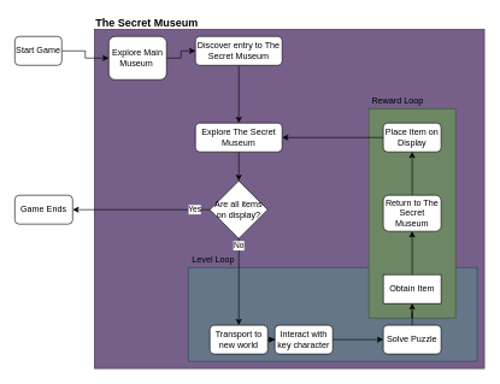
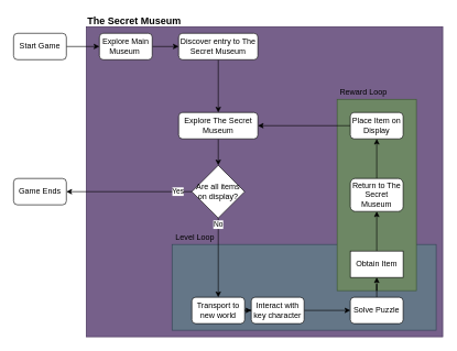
  <mxCell id="0" />
  <mxCell id="1" parent="0" />
  <mxCell id="2" value="" style="rounded=0;whiteSpace=wrap;html=1;fillColor=#76608a;strokeColor=#432D57;fontColor=#ffffff;" vertex="1" parent="1"><mxGeometry x="130" y="40" width="540" height="470" as="geometry" /></mxCell>
  <mxCell id="3" value="" style="rounded=0;whiteSpace=wrap;html=1;fillColor=#647687;strokeColor=#314354;fontColor=#ffffff;" vertex="1" parent="1"><mxGeometry x="260" y="370" width="400" height="130" as="geometry" /></mxCell>
  <mxCell id="4" value="" style="rounded=0;whiteSpace=wrap;html=1;fillColor=#6d8764;strokeColor=#3A5431;fontColor=#ffffff;" vertex="1" parent="1"><mxGeometry x="510" y="150" width="120" height="290" as="geometry" /></mxCell>
  <mxCell id="5" value="" style="edgeStyle=orthogonalEdgeStyle;rounded=0;orthogonalLoop=1;jettySize=auto;html=1;" edge="1" parent="1" source="6" target="8"><mxGeometry relative="1" as="geometry" /></mxCell>
- <mxCell id="6" value="Start Game" style="rounded=1;whiteSpace=wrap;html=1;" vertex="1" parent="1"><mxGeometry x="20" y="50" width="65" height="40" as="geometry" /></mxCell>
+ <mxCell id="6" value="Start Game" style="rounded=1;whiteSpace=wrap;html=1;" vertex="1" parent="1"><mxGeometry x="20" y="50" width="80" height="40" as="geometry" /></mxCell>
  <mxCell id="7" value="" style="edgeStyle=orthogonalEdgeStyle;rounded=0;orthogonalLoop=1;jettySize=auto;html=1;" edge="1" parent="1" source="8" target="10"><mxGeometry relative="1" as="geometry" /></mxCell>
- <mxCell id="8" value="Explore Main Museum&amp;nbsp;" style="whiteSpace=wrap;html=1;rounded=1;" vertex="1" parent="1"><mxGeometry x="150" y="50" width="80" height="60" as="geometry" /></mxCell>
+ <mxCell id="8" value="Explore Main Museum&amp;nbsp;" style="whiteSpace=wrap;html=1;rounded=1;" vertex="1" parent="1"><mxGeometry x="150" y="50" width="80" height="40" as="geometry" /></mxCell>
  <mxCell id="9" value="" style="edgeStyle=orthogonalEdgeStyle;rounded=0;orthogonalLoop=1;jettySize=auto;html=1;" edge="1" parent="1" source="10" target="20"><mxGeometry relative="1" as="geometry" /></mxCell>
  <mxCell id="10" value="Discover entry to The Secret Museum" style="whiteSpace=wrap;html=1;rounded=1;" vertex="1" parent="1"><mxGeometry x="270" y="50" width="120" height="40" as="geometry" /></mxCell>
  <mxCell id="11" value="" style="edgeStyle=orthogonalEdgeStyle;rounded=0;orthogonalLoop=1;jettySize=auto;html=1;" edge="1" parent="1" source="12" target="14"><mxGeometry relative="1" as="geometry" /></mxCell>
  <mxCell id="12" value="Transport to new world" style="whiteSpace=wrap;html=1;rounded=1;" vertex="1" parent="1"><mxGeometry x="290" y="450" width="80" height="40" as="geometry" /></mxCell>
  <mxCell id="13" value="" style="edgeStyle=orthogonalEdgeStyle;rounded=0;orthogonalLoop=1;jettySize=auto;html=1;" edge="1" parent="1" source="14" target="16"><mxGeometry relative="1" as="geometry" /></mxCell>
  <mxCell id="14" value="Interact with key character" style="whiteSpace=wrap;html=1;rounded=1;" vertex="1" parent="1"><mxGeometry x="380" y="450" width="80" height="40" as="geometry" /></mxCell>
  <mxCell id="15" value="" style="edgeStyle=orthogonalEdgeStyle;rounded=0;orthogonalLoop=1;jettySize=auto;html=1;entryX=0.5;entryY=1;entryDx=0;entryDy=0;" edge="1" parent="1" source="16" target="18"><mxGeometry relative="1" as="geometry"><mxPoint x="570" y="430" as="targetPoint" /></mxGeometry></mxCell>
  <mxCell id="16" value="Solve Puzzle" style="whiteSpace=wrap;html=1;rounded=1;" vertex="1" parent="1"><mxGeometry x="530" y="450" width="80" height="40" as="geometry" /></mxCell>
  <mxCell id="17" value="" style="edgeStyle=orthogonalEdgeStyle;rounded=0;orthogonalLoop=1;jettySize=auto;html=1;" edge="1" parent="1" source="18" target="24"><mxGeometry relative="1" as="geometry" /></mxCell>
  <mxCell id="18" value="Obtain Item" style="whiteSpace=wrap;html=1;rounded=0;" vertex="1" parent="1"><mxGeometry x="530" y="380" width="80" height="40" as="geometry" /></mxCell>
  <mxCell id="19" value="" style="edgeStyle=orthogonalEdgeStyle;rounded=0;orthogonalLoop=1;jettySize=auto;html=1;entryX=0.5;entryY=0;entryDx=0;entryDy=0;" edge="1" parent="1" source="20" target="28"><mxGeometry relative="1" as="geometry"><mxPoint x="360" y="490" as="targetPoint" /></mxGeometry></mxCell>
  <mxCell id="20" value="Explore The Secret Museum" style="whiteSpace=wrap;html=1;rounded=1;" vertex="1" parent="1"><mxGeometry x="270" y="170" width="120" height="40" as="geometry" /></mxCell>
  <mxCell id="21" style="edgeStyle=orthogonalEdgeStyle;rounded=0;orthogonalLoop=1;jettySize=auto;html=1;entryX=1;entryY=0.5;entryDx=0;entryDy=0;" edge="1" parent="1" source="22" target="20"><mxGeometry relative="1" as="geometry" /></mxCell>
  <mxCell id="22" value="Place Item on Display" style="whiteSpace=wrap;html=1;rounded=1;" vertex="1" parent="1"><mxGeometry x="530" y="170" width="80" height="40" as="geometry" /></mxCell>
  <mxCell id="23" style="edgeStyle=orthogonalEdgeStyle;rounded=0;orthogonalLoop=1;jettySize=auto;html=1;" edge="1" parent="1" source="24" target="22"><mxGeometry relative="1" as="geometry" /></mxCell>
  <mxCell id="24" value="Return to The Secret Museum" style="whiteSpace=wrap;html=1;rounded=1;" vertex="1" parent="1"><mxGeometry x="530" y="270" width="80" height="50" as="geometry" /></mxCell>
  <mxCell id="25" value="Game Ends" style="rounded=1;whiteSpace=wrap;html=1;" vertex="1" parent="1"><mxGeometry x="20" y="270" width="80" height="40" as="geometry" /></mxCell>
  <mxCell id="26" value="Yes" style="edgeStyle=orthogonalEdgeStyle;rounded=0;orthogonalLoop=1;jettySize=auto;html=1;entryX=1;entryY=0.5;entryDx=0;entryDy=0;" edge="1" parent="1" source="28" target="25"><mxGeometry x="-0.778" relative="1" as="geometry"><mxPoint as="offset" /></mxGeometry></mxCell>
  <mxCell id="27" value="No" style="edgeStyle=orthogonalEdgeStyle;rounded=0;orthogonalLoop=1;jettySize=auto;html=1;" edge="1" parent="1" source="28" target="12"><mxGeometry x="-0.833" relative="1" as="geometry"><mxPoint as="offset" /></mxGeometry></mxCell>
  <mxCell id="28" value="Are all items on display?" style="rhombus;whiteSpace=wrap;html=1;" vertex="1" parent="1"><mxGeometry x="290" y="250" width="80" height="80" as="geometry" /></mxCell>
  <mxCell id="29" value="Level Loop" style="text;html=1;strokeColor=none;fillColor=none;align=center;verticalAlign=middle;whiteSpace=wrap;rounded=0;" vertex="1" parent="1"><mxGeometry x="260" y="350" width="70" height="20" as="geometry" /></mxCell>
  <mxCell id="30" value="Reward Loop" style="text;html=1;strokeColor=none;fillColor=none;align=center;verticalAlign=middle;whiteSpace=wrap;rounded=0;" vertex="1" parent="1"><mxGeometry x="510" y="130" width="80" height="20" as="geometry" /></mxCell>
  <mxCell id="31" value="The Secret Museum" style="text;html=1;strokeColor=none;fillColor=none;align=left;verticalAlign=middle;whiteSpace=wrap;rounded=0;fontStyle=1;fontSize=15;" vertex="1" parent="1"><mxGeometry x="130" y="20" width="160" height="20" as="geometry" /></mxCell>
